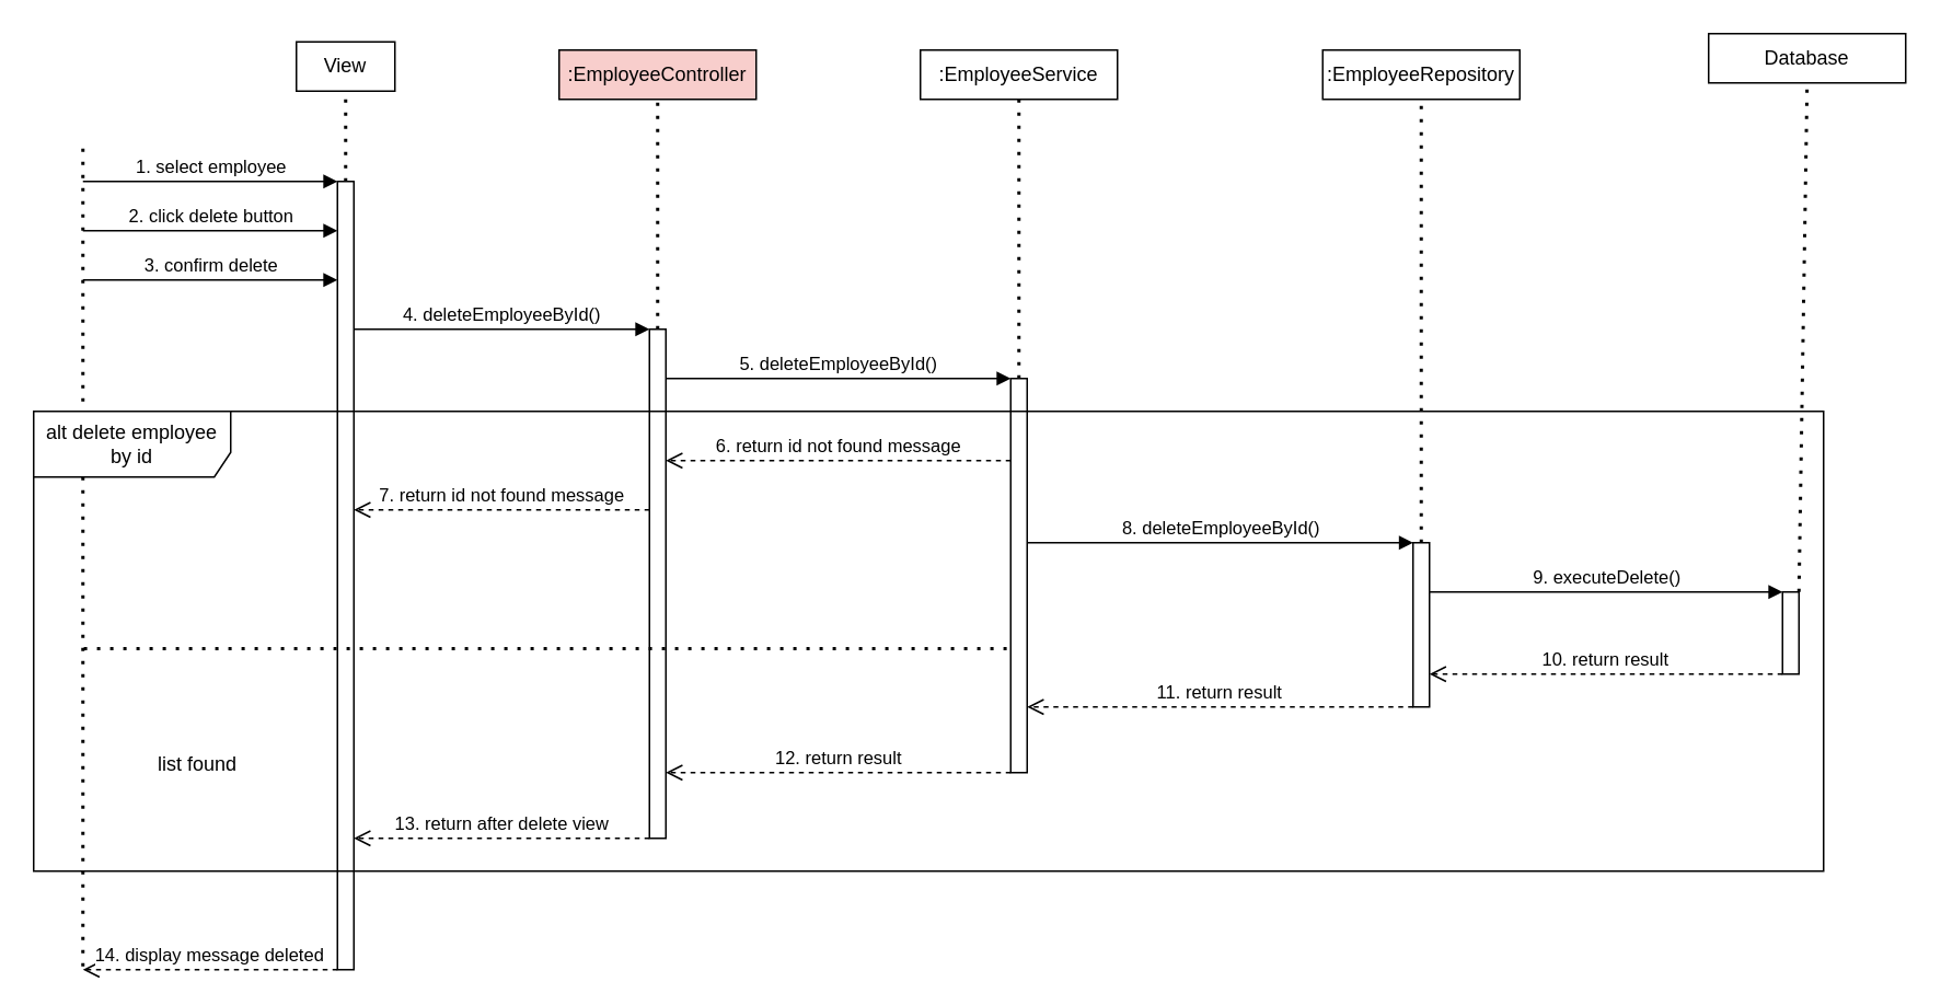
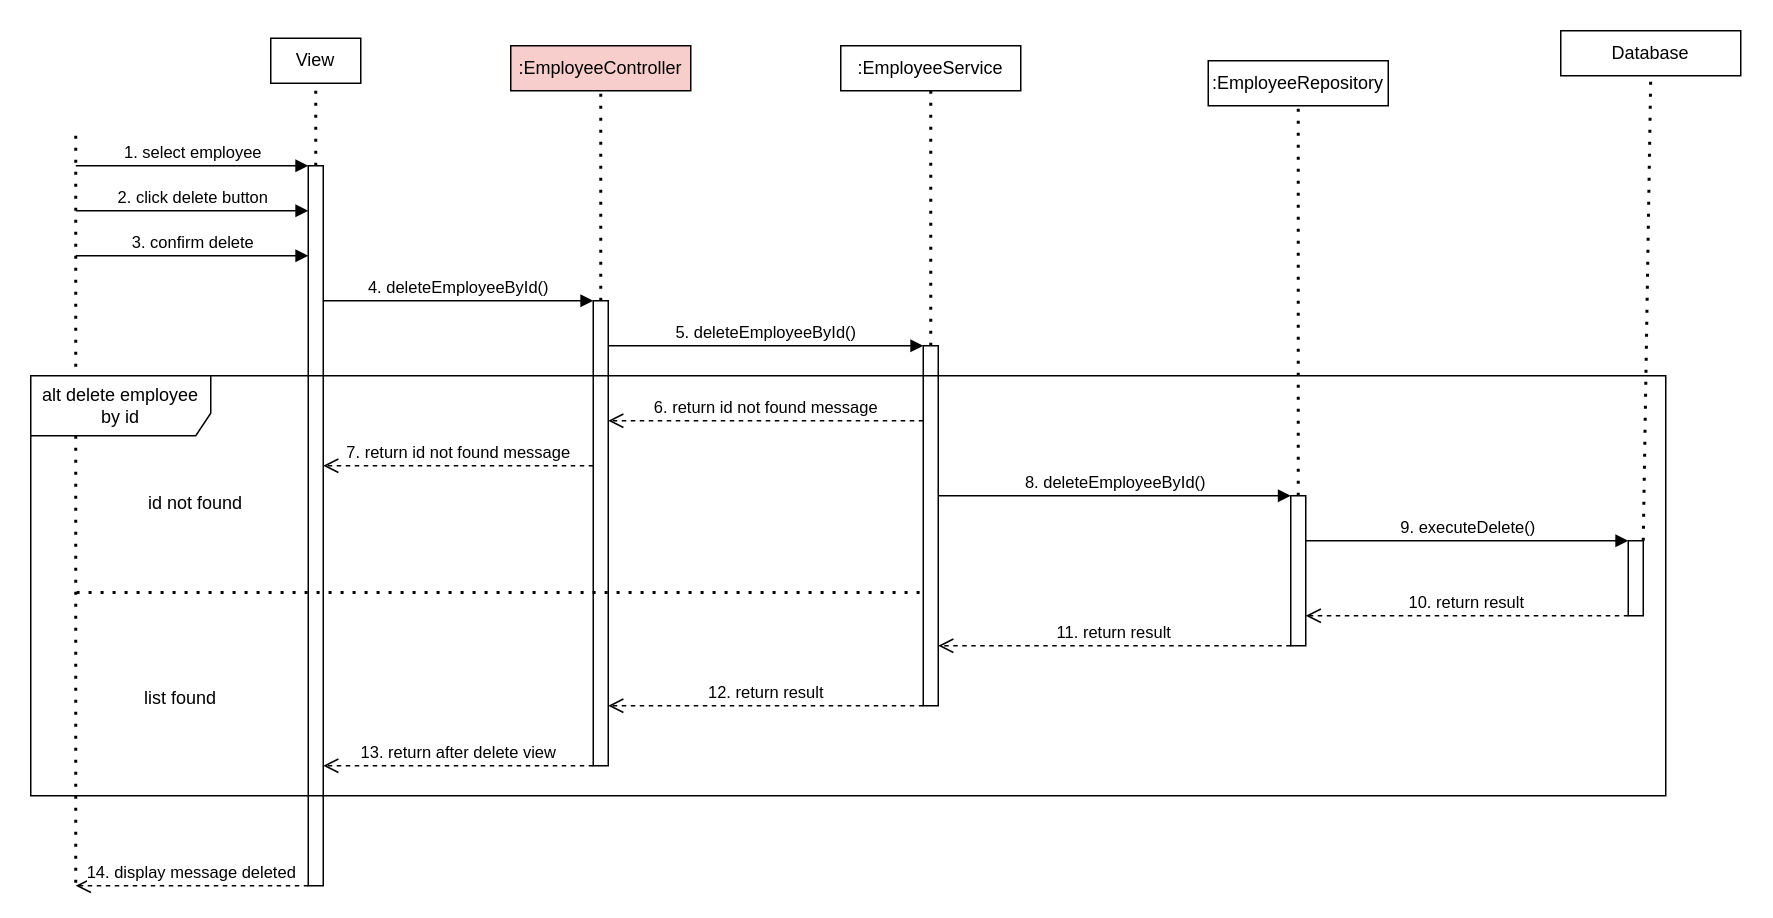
  <mxCell id="0" />
  <mxCell id="1" parent="0" />
  <mxCell id="2" value="View" style="rounded=0;whiteSpace=wrap;html=1;" parent="1" vertex="1"><mxGeometry x="180" y="25" width="60" height="30" as="geometry" /></mxCell>
  <mxCell id="3" value=":EmployeeController" style="rounded=0;whiteSpace=wrap;html=1;fillColor=#f8cecc;" parent="1" vertex="1"><mxGeometry x="340" y="30" width="120" height="30" as="geometry" /></mxCell>
  <mxCell id="4" value=":EmployeeService" style="rounded=0;whiteSpace=wrap;html=1;" parent="1" vertex="1"><mxGeometry x="560" y="30" width="120" height="30" as="geometry" /></mxCell>
- <mxCell id="5" value=":EmployeeRepository" style="rounded=0;whiteSpace=wrap;html=1;" parent="1" vertex="1"><mxGeometry x="805" y="30" width="120" height="30" as="geometry" /></mxCell>
+ <mxCell id="5" value=":EmployeeRepository" style="rounded=0;whiteSpace=wrap;html=1;" parent="1" vertex="1"><mxGeometry x="805" y="40" width="120" height="30" as="geometry" /></mxCell>
  <mxCell id="6" value="Database" style="rounded=0;whiteSpace=wrap;html=1;" parent="1" vertex="1"><mxGeometry x="1040" y="20" width="120" height="30" as="geometry" /></mxCell>
  <mxCell id="7" value="" style="endArrow=none;dashed=1;html=1;dashPattern=1 3;strokeWidth=2;rounded=0;" parent="1" edge="1"><mxGeometry width="50" height="50" relative="1" as="geometry"><mxPoint x="50" y="90" as="sourcePoint" /><mxPoint x="50" y="590" as="targetPoint" /></mxGeometry></mxCell>
  <mxCell id="8" value="" style="html=1;points=[[0,0,0,0,5],[0,1,0,0,-5],[1,0,0,0,5],[1,1,0,0,-5]];perimeter=orthogonalPerimeter;outlineConnect=0;targetShapes=umlLifeline;portConstraint=eastwest;newEdgeStyle={&quot;curved&quot;:0,&quot;rounded&quot;:0};" parent="1" vertex="1"><mxGeometry x="205" y="110" width="10" height="480" as="geometry" /></mxCell>
  <mxCell id="9" value="" style="endArrow=none;dashed=1;html=1;dashPattern=1 3;strokeWidth=2;rounded=0;entryX=0.5;entryY=1;entryDx=0;entryDy=0;" parent="1" source="8" target="2" edge="1"><mxGeometry width="50" height="50" relative="1" as="geometry"><mxPoint x="210" y="150" as="sourcePoint" /><mxPoint x="215" y="100" as="targetPoint" /></mxGeometry></mxCell>
  <mxCell id="10" value="1. select employee" style="html=1;verticalAlign=bottom;endArrow=block;curved=0;rounded=0;" parent="1" edge="1"><mxGeometry width="80" relative="1" as="geometry"><mxPoint x="50" y="110" as="sourcePoint" /><mxPoint x="205" y="110" as="targetPoint" /></mxGeometry></mxCell>
  <mxCell id="11" value="" style="html=1;points=[[0,0,0,0,5],[0,1,0,0,-5],[1,0,0,0,5],[1,1,0,0,-5]];perimeter=orthogonalPerimeter;outlineConnect=0;targetShapes=umlLifeline;portConstraint=eastwest;newEdgeStyle={&quot;curved&quot;:0,&quot;rounded&quot;:0};" parent="1" vertex="1"><mxGeometry x="615" y="230" width="10" height="240" as="geometry" /></mxCell>
  <mxCell id="12" value="" style="endArrow=none;dashed=1;html=1;dashPattern=1 3;strokeWidth=2;rounded=0;entryX=0.5;entryY=1;entryDx=0;entryDy=0;" parent="1" source="11" target="4" edge="1"><mxGeometry width="50" height="50" relative="1" as="geometry"><mxPoint x="640" y="150" as="sourcePoint" /><mxPoint x="620" y="100" as="targetPoint" /></mxGeometry></mxCell>
  <mxCell id="13" value="4. deleteEmployeeById()" style="html=1;verticalAlign=bottom;endArrow=block;curved=0;rounded=0;" parent="1" source="8" edge="1"><mxGeometry width="80" relative="1" as="geometry"><mxPoint x="220" y="200" as="sourcePoint" /><mxPoint x="395" y="200" as="targetPoint" /></mxGeometry></mxCell>
  <mxCell id="14" value="" style="html=1;points=[[0,0,0,0,5],[0,1,0,0,-5],[1,0,0,0,5],[1,1,0,0,-5]];perimeter=orthogonalPerimeter;outlineConnect=0;targetShapes=umlLifeline;portConstraint=eastwest;newEdgeStyle={&quot;curved&quot;:0,&quot;rounded&quot;:0};" parent="1" vertex="1"><mxGeometry x="395" y="200" width="10" height="310" as="geometry" /></mxCell>
  <mxCell id="15" value="" style="endArrow=none;dashed=1;html=1;dashPattern=1 3;strokeWidth=2;rounded=0;entryX=0.5;entryY=1;entryDx=0;entryDy=0;" parent="1" source="14" target="3" edge="1"><mxGeometry width="50" height="50" relative="1" as="geometry"><mxPoint x="420" y="150" as="sourcePoint" /><mxPoint x="400" y="70" as="targetPoint" /></mxGeometry></mxCell>
  <mxCell id="16" value="5. deleteEmployeeById()" style="html=1;verticalAlign=bottom;endArrow=block;curved=0;rounded=0;" parent="1" source="14" edge="1"><mxGeometry width="80" relative="1" as="geometry"><mxPoint x="435" y="230" as="sourcePoint" /><mxPoint x="615" y="230" as="targetPoint" /></mxGeometry></mxCell>
  <mxCell id="17" value="" style="html=1;points=[[0,0,0,0,5],[0,1,0,0,-5],[1,0,0,0,5],[1,1,0,0,-5]];perimeter=orthogonalPerimeter;outlineConnect=0;targetShapes=umlLifeline;portConstraint=eastwest;newEdgeStyle={&quot;curved&quot;:0,&quot;rounded&quot;:0};" parent="1" vertex="1"><mxGeometry x="860" y="330" width="10" height="100" as="geometry" /></mxCell>
  <mxCell id="18" value="" style="endArrow=none;dashed=1;html=1;dashPattern=1 3;strokeWidth=2;rounded=0;entryX=0.5;entryY=1;entryDx=0;entryDy=0;" parent="1" source="17" target="5" edge="1"><mxGeometry width="50" height="50" relative="1" as="geometry"><mxPoint x="885" y="150" as="sourcePoint" /><mxPoint x="865" y="100" as="targetPoint" /></mxGeometry></mxCell>
  <mxCell id="19" value="8. deleteEmployeeById()" style="html=1;verticalAlign=bottom;endArrow=block;curved=0;rounded=0;" parent="1" edge="1"><mxGeometry width="80" relative="1" as="geometry"><mxPoint x="625" y="330" as="sourcePoint" /><mxPoint x="860" y="330" as="targetPoint" /></mxGeometry></mxCell>
  <mxCell id="20" value="" style="html=1;points=[[0,0,0,0,5],[0,1,0,0,-5],[1,0,0,0,5],[1,1,0,0,-5]];perimeter=orthogonalPerimeter;outlineConnect=0;targetShapes=umlLifeline;portConstraint=eastwest;newEdgeStyle={&quot;curved&quot;:0,&quot;rounded&quot;:0};" parent="1" vertex="1"><mxGeometry x="1085" y="360" width="10" height="50" as="geometry" /></mxCell>
  <mxCell id="21" value="" style="endArrow=none;dashed=1;html=1;dashPattern=1 3;strokeWidth=2;rounded=0;entryX=0.5;entryY=1;entryDx=0;entryDy=0;" parent="1" source="20" target="6" edge="1"><mxGeometry width="50" height="50" relative="1" as="geometry"><mxPoint x="1110" y="150" as="sourcePoint" /><mxPoint x="1090" y="100" as="targetPoint" /></mxGeometry></mxCell>
  <mxCell id="22" value="9. executeDelete()" style="html=1;verticalAlign=bottom;endArrow=block;curved=0;rounded=0;" parent="1" edge="1"><mxGeometry width="80" relative="1" as="geometry"><mxPoint x="870" y="360" as="sourcePoint" /><mxPoint x="1085" y="360" as="targetPoint" /></mxGeometry></mxCell>
  <mxCell id="23" value="11. return result" style="html=1;verticalAlign=bottom;endArrow=open;dashed=1;endSize=8;curved=0;rounded=0;entryX=1;entryY=0.303;entryDx=0;entryDy=0;entryPerimeter=0;" parent="1" source="17" edge="1"><mxGeometry relative="1" as="geometry"><mxPoint x="840" y="430.01" as="sourcePoint" /><mxPoint x="625" y="430" as="targetPoint" /></mxGeometry></mxCell>
  <mxCell id="24" value="10. return result" style="html=1;verticalAlign=bottom;endArrow=open;dashed=1;endSize=8;curved=0;rounded=0;entryX=1;entryY=0.303;entryDx=0;entryDy=0;entryPerimeter=0;" parent="1" edge="1"><mxGeometry relative="1" as="geometry"><mxPoint x="1085" y="410.01" as="sourcePoint" /><mxPoint x="870" y="410" as="targetPoint" /></mxGeometry></mxCell>
  <mxCell id="25" value="12. return result" style="html=1;verticalAlign=bottom;endArrow=open;dashed=1;endSize=8;curved=0;rounded=0;" parent="1" target="14" edge="1"><mxGeometry relative="1" as="geometry"><mxPoint x="615" y="470" as="sourcePoint" /><mxPoint x="410" y="470" as="targetPoint" /></mxGeometry></mxCell>
  <mxCell id="26" value="13. return after delete view" style="html=1;verticalAlign=bottom;endArrow=open;dashed=1;endSize=8;curved=0;rounded=0;" parent="1" source="14" edge="1"><mxGeometry relative="1" as="geometry"><mxPoint x="390" y="510" as="sourcePoint" /><mxPoint x="215" y="510" as="targetPoint" /></mxGeometry></mxCell>
  <mxCell id="27" value="14. display message deleted" style="html=1;verticalAlign=bottom;endArrow=open;dashed=1;endSize=8;curved=0;rounded=0;" parent="1" edge="1"><mxGeometry relative="1" as="geometry"><mxPoint x="205" y="590" as="sourcePoint" /><mxPoint x="50" y="590" as="targetPoint" /></mxGeometry></mxCell>
  <mxCell id="28" value="alt delete employee by id" style="shape=umlFrame;whiteSpace=wrap;html=1;pointerEvents=0;width=120;height=40;" parent="1" vertex="1"><mxGeometry x="20" y="250" width="1090" height="280" as="geometry" /></mxCell>
+ <mxCell id="29" value="id not found" style="text;html=1;align=center;verticalAlign=middle;whiteSpace=wrap;rounded=0;" parent="1" vertex="1"><mxGeometry x="90" y="320" width="80" height="30" as="geometry" /></mxCell>
  <mxCell id="30" value="list found" style="text;html=1;align=center;verticalAlign=middle;whiteSpace=wrap;rounded=0;" parent="1" vertex="1"><mxGeometry x="80" y="450" width="80" height="30" as="geometry" /></mxCell>
  <mxCell id="31" value="2. click delete button" style="html=1;verticalAlign=bottom;endArrow=block;curved=0;rounded=0;" parent="1" edge="1"><mxGeometry width="80" relative="1" as="geometry"><mxPoint x="50" y="140" as="sourcePoint" /><mxPoint x="205" y="140" as="targetPoint" /></mxGeometry></mxCell>
  <mxCell id="32" value="3. confirm delete" style="html=1;verticalAlign=bottom;endArrow=block;curved=0;rounded=0;" parent="1" edge="1"><mxGeometry width="80" relative="1" as="geometry"><mxPoint x="50" y="170" as="sourcePoint" /><mxPoint x="205" y="170" as="targetPoint" /></mxGeometry></mxCell>
  <mxCell id="33" value="6. return id not found message" style="html=1;verticalAlign=bottom;endArrow=open;dashed=1;endSize=8;curved=0;rounded=0;" parent="1" edge="1"><mxGeometry relative="1" as="geometry"><mxPoint x="615" y="280" as="sourcePoint" /><mxPoint x="405" y="280" as="targetPoint" /></mxGeometry></mxCell>
  <mxCell id="34" value="7. return id not found message" style="html=1;verticalAlign=bottom;endArrow=open;dashed=1;endSize=8;curved=0;rounded=0;" parent="1" edge="1"><mxGeometry relative="1" as="geometry"><mxPoint x="395" y="310" as="sourcePoint" /><mxPoint x="215" y="310" as="targetPoint" /></mxGeometry></mxCell>
  <mxCell id="35" value="" style="endArrow=none;dashed=1;html=1;dashPattern=1 3;strokeWidth=2;rounded=0;exitX=0.001;exitY=0.285;exitDx=0;exitDy=0;exitPerimeter=0;" parent="1" edge="1"><mxGeometry width="50" height="50" relative="1" as="geometry"><mxPoint x="50.56" y="394.57" as="sourcePoint" /><mxPoint x="615" y="394.57" as="targetPoint" /></mxGeometry></mxCell>
